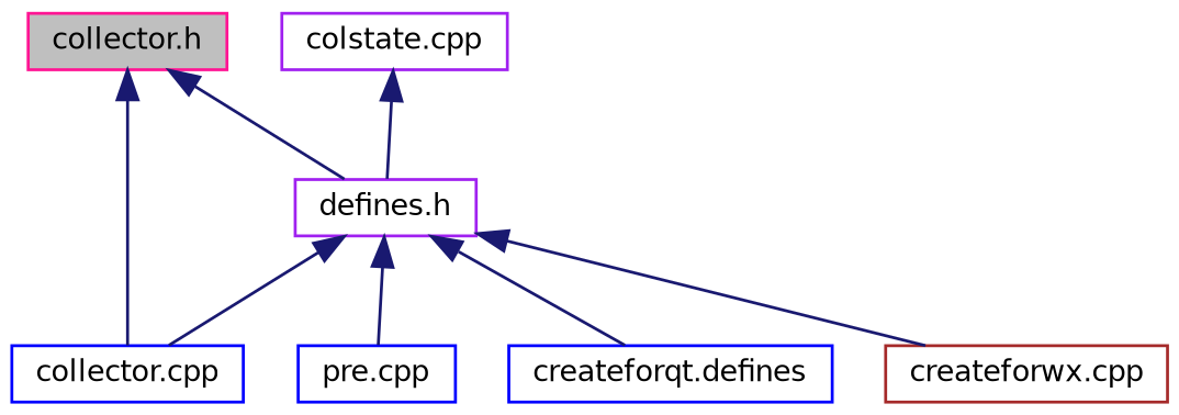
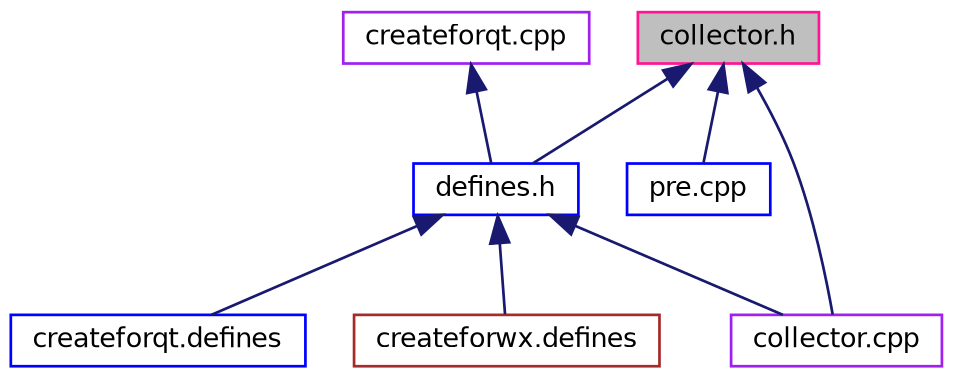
  digraph {
    node [color=blue fillcolor=white fontname=Helvetica fontsize=10 shape=record style=filled]
    edge [color=midnightblue dir=back fontname=Helvetica fontsize=10 labelfontname=Helvetica labelfontsize=10 style=solid]
    n1 [color=deeppink fillcolor=grey75 fontcolor=black height=0.2 label="collector.h" width=0.4]
-   n2 [color=purple height=0.2 label="defines.h" width=0.4]
-   n3 [height=0.2 label="collector.cpp" width=0.4]
+   n2 [height=0.2 label="defines.h" width=0.4]
+   n3 [color=purple height=0.2 label="collector.cpp" width=0.4]
    n4 [height=0.2 label="pre.cpp" width=0.4]
    n5 [height=0.2 label="createforqt.defines" width=0.4]
-   n6 [color=brown height=0.2 label="createforwx.cpp" width=0.4]
-   n7 [color=purple height=0.2 label="colstate.cpp" width=0.4]
+   n6 [color=brown height=0.2 label="createforwx.defines" width=0.4]
+   n7 [color=purple height=0.2 label="createforqt.cpp" width=0.4]
    n1 -> n2
    n1 -> n3
    n2 -> n3
-   n2 -> n4
+   n1 -> n4
    n2 -> n5
    n2 -> n6
    n7 -> n2
  }
